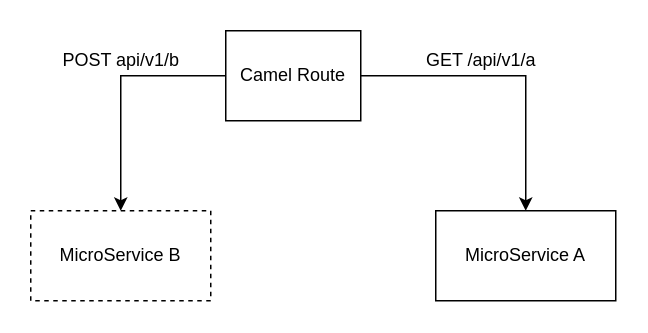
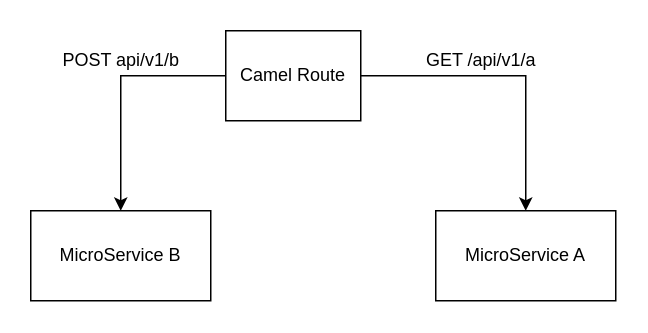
  <mxCell id="0" />
  <mxCell id="1" parent="0" />
  <mxCell id="2" value="" style="edgeStyle=orthogonalEdgeStyle;rounded=0;orthogonalLoop=1;jettySize=auto;html=1;" edge="1" parent="1" source="4" target="6"><mxGeometry relative="1" as="geometry" /></mxCell>
  <mxCell id="3" style="edgeStyle=orthogonalEdgeStyle;rounded=0;orthogonalLoop=1;jettySize=auto;html=1;entryX=0.5;entryY=0;entryDx=0;entryDy=0;" edge="1" parent="1" source="4" target="5"><mxGeometry relative="1" as="geometry" /></mxCell>
  <mxCell id="4" value="Camel Route&lt;br&gt;" style="rounded=0;whiteSpace=wrap;html=1;" vertex="1" parent="1"><mxGeometry x="150" y="20" width="90" height="60" as="geometry" /></mxCell>
  <mxCell id="5" value="MicroService A" style="rounded=0;whiteSpace=wrap;html=1;" vertex="1" parent="1"><mxGeometry x="290" y="140" width="120" height="60" as="geometry" /></mxCell>
- <mxCell id="6" value="MicroService B" style="rounded=0;whiteSpace=wrap;html=1;dashed=1;" vertex="1" parent="1"><mxGeometry x="20" y="140" width="120" height="60" as="geometry" /></mxCell>
+ <mxCell id="6" value="MicroService B" style="rounded=0;whiteSpace=wrap;html=1;" vertex="1" parent="1"><mxGeometry x="20" y="140" width="120" height="60" as="geometry" /></mxCell>
  <mxCell id="7" value="GET /api/v1/a&lt;br&gt;" style="text;html=1;align=center;verticalAlign=middle;resizable=0;points=[];autosize=1;" vertex="1" parent="1"><mxGeometry x="275" y="30" width="90" height="20" as="geometry" /></mxCell>
  <mxCell id="8" value="POST api/v1/b" style="text;html=1;align=center;verticalAlign=middle;resizable=0;points=[];autosize=1;" vertex="1" parent="1"><mxGeometry x="35" y="30" width="90" height="20" as="geometry" /></mxCell>
